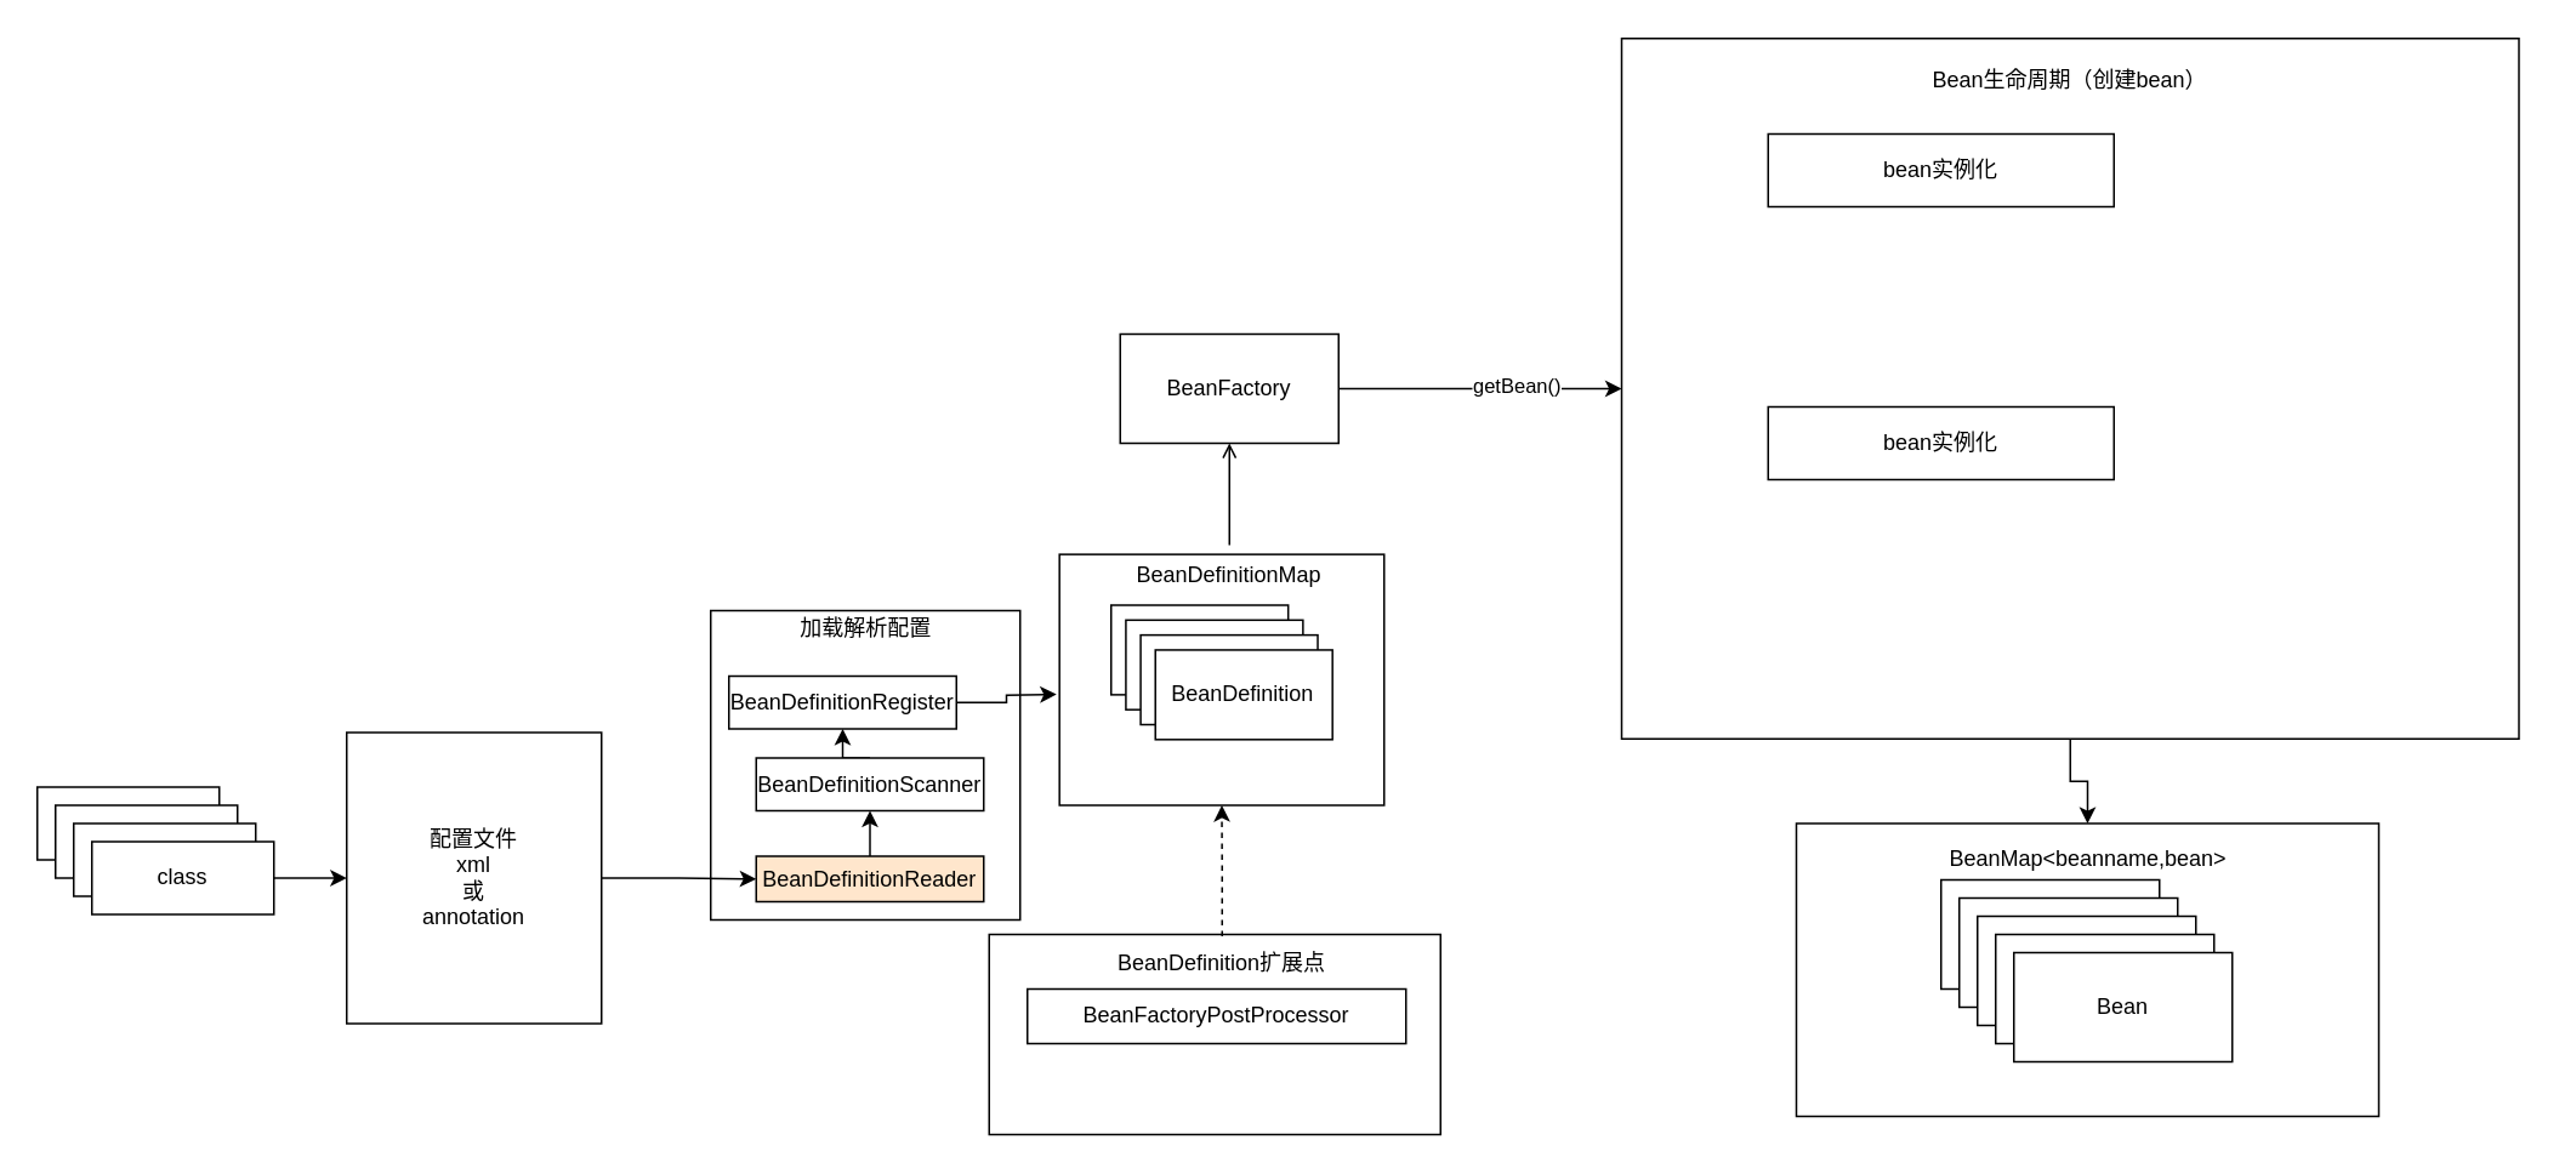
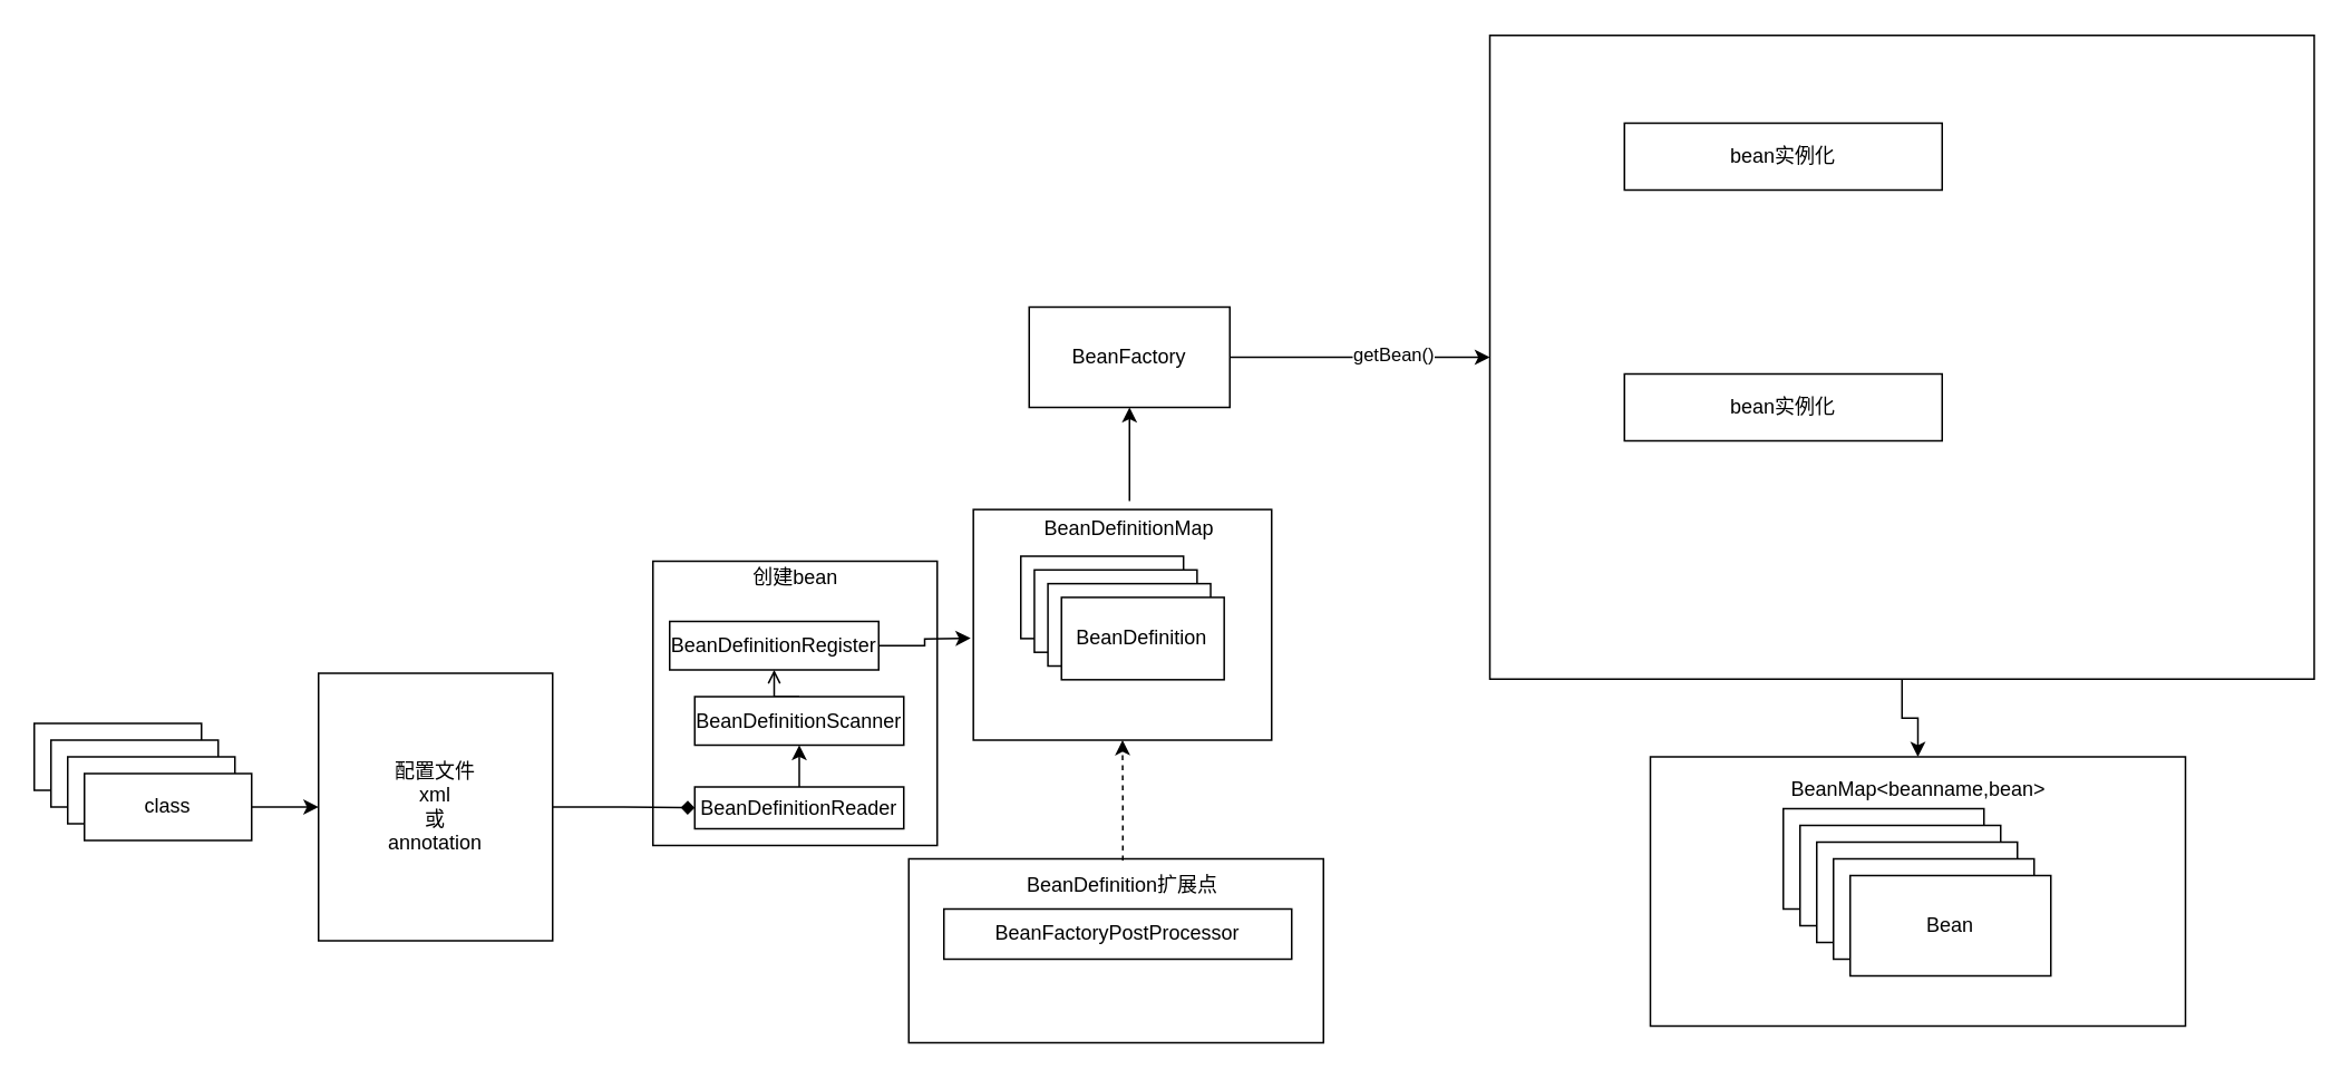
  <mxCell id="0" />
  <mxCell id="1" parent="0" />
  <mxCell id="2" value="配置文件&lt;br&gt;xml&lt;br&gt;或&lt;br&gt;annotation" style="rounded=0;whiteSpace=wrap;html=1;" parent="1" vertex="1"><mxGeometry x="190" y="402" width="140" height="160" as="geometry" /></mxCell>
  <mxCell id="3" style="edgeStyle=orthogonalEdgeStyle;rounded=0;orthogonalLoop=1;jettySize=auto;html=1;exitX=0.5;exitY=1;exitDx=0;exitDy=0;" parent="1" source="4" target="37" edge="1"><mxGeometry relative="1" as="geometry" /></mxCell>
  <mxCell id="4" value="" style="rounded=0;whiteSpace=wrap;html=1;" parent="1" vertex="1"><mxGeometry x="890.5" y="20.5" width="493" height="385" as="geometry" /></mxCell>
  <mxCell id="5" value="class" style="rounded=0;whiteSpace=wrap;html=1;" parent="1" vertex="1"><mxGeometry x="20" y="432" width="100" height="40" as="geometry" /></mxCell>
  <mxCell id="6" value="class" style="rounded=0;whiteSpace=wrap;html=1;" parent="1" vertex="1"><mxGeometry x="30" y="442" width="100" height="40" as="geometry" /></mxCell>
  <mxCell id="7" value="class" style="rounded=0;whiteSpace=wrap;html=1;" parent="1" vertex="1"><mxGeometry x="40" y="452" width="100" height="40" as="geometry" /></mxCell>
  <mxCell id="8" style="edgeStyle=orthogonalEdgeStyle;rounded=0;orthogonalLoop=1;jettySize=auto;html=1;exitX=1;exitY=0.5;exitDx=0;exitDy=0;entryX=0;entryY=0.5;entryDx=0;entryDy=0;" parent="1" source="9" target="2" edge="1"><mxGeometry relative="1" as="geometry"><Array as="points" /></mxGeometry></mxCell>
  <mxCell id="9" value="class" style="rounded=0;whiteSpace=wrap;html=1;" parent="1" vertex="1"><mxGeometry x="50" y="462" width="100" height="40" as="geometry" /></mxCell>
  <mxCell id="10" style="edgeStyle=orthogonalEdgeStyle;rounded=0;orthogonalLoop=1;jettySize=auto;html=1;exitX=1;exitY=0.5;exitDx=0;exitDy=0;" parent="1" source="12" target="4" edge="1"><mxGeometry relative="1" as="geometry" /></mxCell>
  <mxCell id="11" value="getBean()" style="edgeLabel;html=1;align=center;verticalAlign=middle;resizable=0;points=[];" parent="10" vertex="1" connectable="0"><mxGeometry x="0.252" y="2" relative="1" as="geometry"><mxPoint as="offset" /></mxGeometry></mxCell>
  <mxCell id="12" value="BeanFactory" style="rounded=0;whiteSpace=wrap;html=1;" parent="1" vertex="1"><mxGeometry x="615" y="183" width="120" height="60" as="geometry" /></mxCell>
  <mxCell id="13" value="" style="rounded=0;whiteSpace=wrap;html=1;" parent="1" vertex="1"><mxGeometry x="390" y="335" width="170" height="170" as="geometry" /></mxCell>
- <mxCell id="14" value="加载解析配置" style="text;html=1;strokeColor=none;fillColor=none;align=center;verticalAlign=middle;whiteSpace=wrap;rounded=0;" parent="1" vertex="1"><mxGeometry x="432.5" y="335" width="85" height="20" as="geometry" /></mxCell>
+ <mxCell id="14" value="创建bean" style="text;html=1;strokeColor=none;fillColor=none;align=center;verticalAlign=middle;whiteSpace=wrap;rounded=0;" parent="1" vertex="1"><mxGeometry x="432.5" y="335" width="85" height="20" as="geometry" /></mxCell>
  <mxCell id="15" style="edgeStyle=orthogonalEdgeStyle;rounded=0;orthogonalLoop=1;jettySize=auto;html=1;exitX=0.5;exitY=0;exitDx=0;exitDy=0;entryX=0.5;entryY=1;entryDx=0;entryDy=0;" parent="1" source="16" target="18" edge="1"><mxGeometry relative="1" as="geometry" /></mxCell>
- <mxCell id="16" value="BeanDefinitionReader" style="rounded=0;whiteSpace=wrap;html=1;fillColor=#ffe6cc;" parent="1" vertex="1"><mxGeometry x="415" y="470" width="125" height="25" as="geometry" /></mxCell>
- <mxCell id="17" style="edgeStyle=orthogonalEdgeStyle;rounded=0;orthogonalLoop=1;jettySize=auto;html=1;exitX=0.5;exitY=0;exitDx=0;exitDy=0;entryX=0.5;entryY=1;entryDx=0;entryDy=0;" parent="1" source="18" target="20" edge="1"><mxGeometry relative="1" as="geometry" /></mxCell>
+ <mxCell id="16" value="BeanDefinitionReader" style="rounded=0;whiteSpace=wrap;html=1;" parent="1" vertex="1"><mxGeometry x="415" y="470" width="125" height="25" as="geometry" /></mxCell>
+ <mxCell id="17" style="edgeStyle=orthogonalEdgeStyle;rounded=0;orthogonalLoop=1;jettySize=auto;html=1;exitX=0.5;exitY=0;exitDx=0;exitDy=0;entryX=0.5;entryY=1;entryDx=0;entryDy=0;endArrow=open;" parent="1" source="18" target="20" edge="1"><mxGeometry relative="1" as="geometry" /></mxCell>
  <mxCell id="18" value="BeanDefinitionScanner" style="rounded=0;whiteSpace=wrap;html=1;" parent="1" vertex="1"><mxGeometry x="415" y="416" width="125" height="29" as="geometry" /></mxCell>
  <mxCell id="19" style="edgeStyle=orthogonalEdgeStyle;rounded=0;orthogonalLoop=1;jettySize=auto;html=1;exitX=1;exitY=0.5;exitDx=0;exitDy=0;" parent="1" source="20" edge="1"><mxGeometry relative="1" as="geometry"><mxPoint x="580" y="381" as="targetPoint" /></mxGeometry></mxCell>
  <mxCell id="20" value="BeanDefinitionRegister" style="rounded=0;whiteSpace=wrap;html=1;" parent="1" vertex="1"><mxGeometry x="400" y="371" width="125" height="29" as="geometry" /></mxCell>
- <mxCell id="21" style="edgeStyle=orthogonalEdgeStyle;rounded=0;orthogonalLoop=1;jettySize=auto;html=1;exitX=1;exitY=0.5;exitDx=0;exitDy=0;entryX=0;entryY=0.5;entryDx=0;entryDy=0;" parent="1" source="2" target="16" edge="1"><mxGeometry relative="1" as="geometry"><mxPoint x="390" y="482" as="targetPoint" /></mxGeometry></mxCell>
+ <mxCell id="21" style="edgeStyle=orthogonalEdgeStyle;rounded=0;orthogonalLoop=1;jettySize=auto;html=1;exitX=1;exitY=0.5;exitDx=0;exitDy=0;entryX=0;entryY=0.5;entryDx=0;entryDy=0;endArrow=diamond;" parent="1" source="2" target="16" edge="1"><mxGeometry relative="1" as="geometry"><mxPoint x="390" y="482" as="targetPoint" /></mxGeometry></mxCell>
  <mxCell id="22" value="" style="group" parent="1" vertex="1" connectable="0"><mxGeometry x="610" y="299" width="150" height="143" as="geometry" /></mxCell>
  <mxCell id="23" value="" style="group" parent="22" vertex="1" connectable="0"><mxGeometry y="33" width="150" height="110" as="geometry" /></mxCell>
  <mxCell id="24" value="" style="rounded=0;whiteSpace=wrap;html=1;" parent="23" vertex="1"><mxGeometry x="-28.378" y="-27.91" width="178.378" height="137.91" as="geometry" /></mxCell>
  <mxCell id="25" value="BeanDefinition" style="rounded=0;whiteSpace=wrap;html=1;" parent="23" vertex="1"><mxGeometry width="97.297" height="49.254" as="geometry" /></mxCell>
  <mxCell id="26" value="BeanDefinition" style="rounded=0;whiteSpace=wrap;html=1;" parent="23" vertex="1"><mxGeometry x="8.108" y="8.209" width="97.297" height="49.254" as="geometry" /></mxCell>
  <mxCell id="27" value="BeanDefinition" style="rounded=0;whiteSpace=wrap;html=1;" parent="23" vertex="1"><mxGeometry x="16.216" y="16.418" width="97.297" height="49.254" as="geometry" /></mxCell>
  <mxCell id="28" value="BeanDefinition" style="rounded=0;whiteSpace=wrap;html=1;" parent="23" vertex="1"><mxGeometry x="24.324" y="24.627" width="97.297" height="49.254" as="geometry" /></mxCell>
  <mxCell id="29" value="BeanDefinitionMap" style="text;html=1;strokeColor=none;fillColor=none;align=center;verticalAlign=middle;whiteSpace=wrap;rounded=0;" parent="22" vertex="1"><mxGeometry x="20" width="90" height="34" as="geometry" /></mxCell>
- <mxCell id="30" style="edgeStyle=orthogonalEdgeStyle;rounded=0;orthogonalLoop=1;jettySize=auto;html=1;exitX=0.5;exitY=0;exitDx=0;exitDy=0;entryX=0.5;entryY=1;entryDx=0;entryDy=0;endArrow=open;" parent="1" source="29" target="12" edge="1"><mxGeometry relative="1" as="geometry" /></mxCell>
+ <mxCell id="30" style="edgeStyle=orthogonalEdgeStyle;rounded=0;orthogonalLoop=1;jettySize=auto;html=1;exitX=0.5;exitY=0;exitDx=0;exitDy=0;entryX=0.5;entryY=1;entryDx=0;entryDy=0;" parent="1" source="29" target="12" edge="1"><mxGeometry relative="1" as="geometry" /></mxCell>
  <mxCell id="31" value="" style="group" parent="1" vertex="1" connectable="0"><mxGeometry x="543" y="513" width="248" height="110" as="geometry" /></mxCell>
  <mxCell id="32" value="" style="rounded=0;whiteSpace=wrap;html=1;" parent="31" vertex="1"><mxGeometry width="248" height="110" as="geometry" /></mxCell>
  <mxCell id="33" value="BeanFactoryPostProcessor" style="rounded=0;whiteSpace=wrap;html=1;" parent="31" vertex="1"><mxGeometry x="21" y="30" width="208" height="30" as="geometry" /></mxCell>
  <mxCell id="34" value="BeanDefinition扩展点" style="text;html=1;strokeColor=none;fillColor=none;align=center;verticalAlign=middle;whiteSpace=wrap;rounded=0;" parent="31" vertex="1"><mxGeometry x="48" y="1" width="160" height="30" as="geometry" /></mxCell>
  <mxCell id="35" style="edgeStyle=orthogonalEdgeStyle;rounded=0;orthogonalLoop=1;jettySize=auto;html=1;exitX=0.5;exitY=0;exitDx=0;exitDy=0;entryX=0.5;entryY=1;entryDx=0;entryDy=0;dashed=1;" parent="1" source="34" target="24" edge="1"><mxGeometry relative="1" as="geometry" /></mxCell>
  <mxCell id="36" value="" style="group" parent="1" vertex="1" connectable="0"><mxGeometry x="986.5" y="452" width="320" height="161" as="geometry" /></mxCell>
  <mxCell id="37" value="" style="rounded=0;whiteSpace=wrap;html=1;" parent="36" vertex="1"><mxGeometry width="320" height="161" as="geometry" /></mxCell>
  <mxCell id="38" value="BeanMap&amp;lt;beanname,bean&amp;gt;" style="text;html=1;strokeColor=none;fillColor=none;align=center;verticalAlign=middle;whiteSpace=wrap;rounded=0;" parent="36" vertex="1"><mxGeometry x="130.5" y="5" width="60" height="30" as="geometry" /></mxCell>
  <mxCell id="39" value="" style="group" parent="36" vertex="1" connectable="0"><mxGeometry x="79.5" y="31" width="160" height="100" as="geometry" /></mxCell>
  <mxCell id="40" value="Bean" style="rounded=0;whiteSpace=wrap;html=1;" parent="39" vertex="1"><mxGeometry width="120" height="60" as="geometry" /></mxCell>
  <mxCell id="41" value="Bean" style="rounded=0;whiteSpace=wrap;html=1;" parent="39" vertex="1"><mxGeometry x="10" y="10" width="120" height="60" as="geometry" /></mxCell>
  <mxCell id="42" value="Bean" style="rounded=0;whiteSpace=wrap;html=1;" parent="39" vertex="1"><mxGeometry x="20" y="20" width="120" height="60" as="geometry" /></mxCell>
  <mxCell id="43" value="Bean" style="rounded=0;whiteSpace=wrap;html=1;" parent="39" vertex="1"><mxGeometry x="30" y="30" width="120" height="60" as="geometry" /></mxCell>
  <mxCell id="44" value="Bean" style="rounded=0;whiteSpace=wrap;html=1;" parent="39" vertex="1"><mxGeometry x="40" y="40" width="120" height="60" as="geometry" /></mxCell>
- <mxCell id="45" value="Bean生命周期（创建bean）" style="text;html=1;strokeColor=none;fillColor=none;align=center;verticalAlign=middle;whiteSpace=wrap;rounded=0;" parent="1" vertex="1"><mxGeometry x="1040" y="33" width="194" height="22" as="geometry" /></mxCell>
  <mxCell id="46" value="bean实例化" style="rounded=0;whiteSpace=wrap;html=1;" vertex="1" parent="1"><mxGeometry x="971" y="73" width="190" height="40" as="geometry" /></mxCell>
  <mxCell id="47" value="bean实例化" style="rounded=0;whiteSpace=wrap;html=1;" vertex="1" parent="1"><mxGeometry x="971" y="223" width="190" height="40" as="geometry" /></mxCell>
